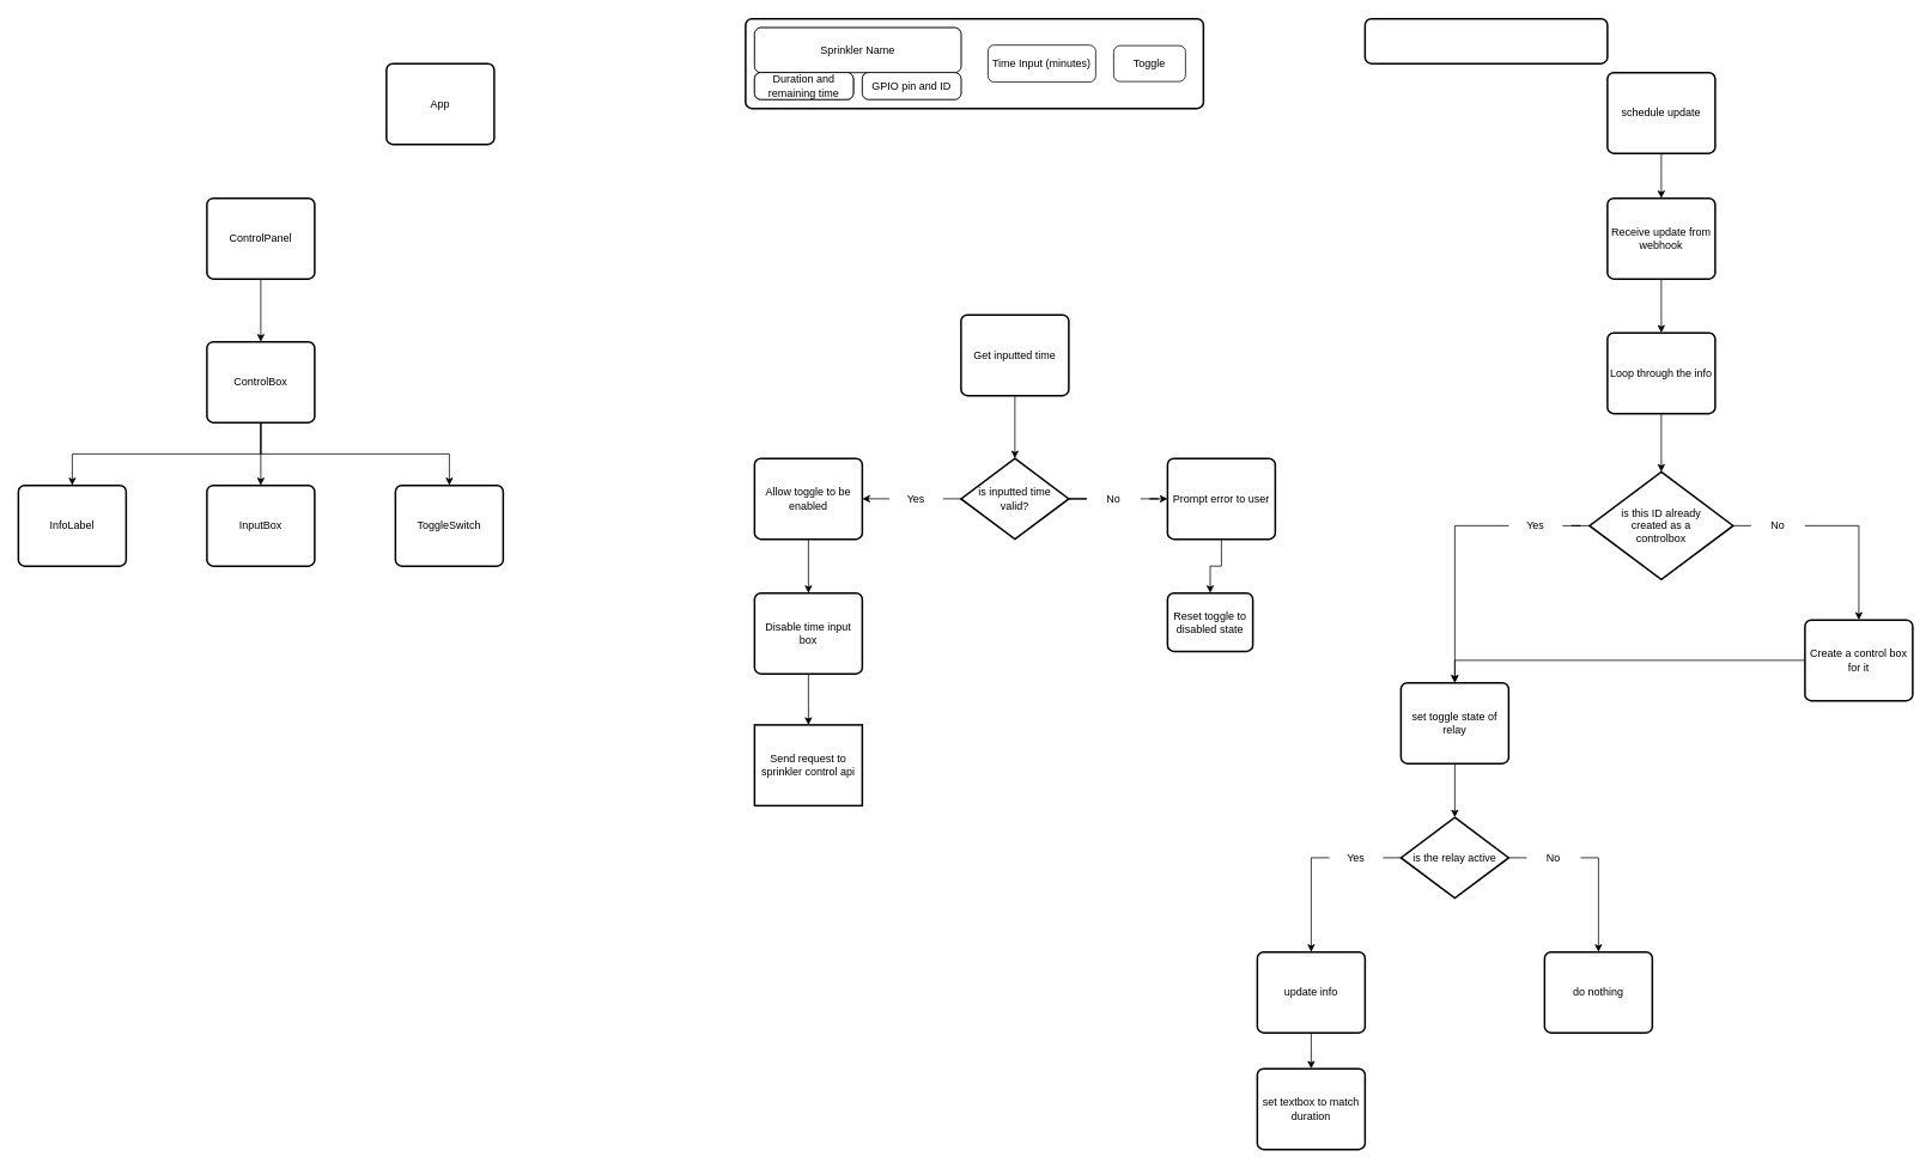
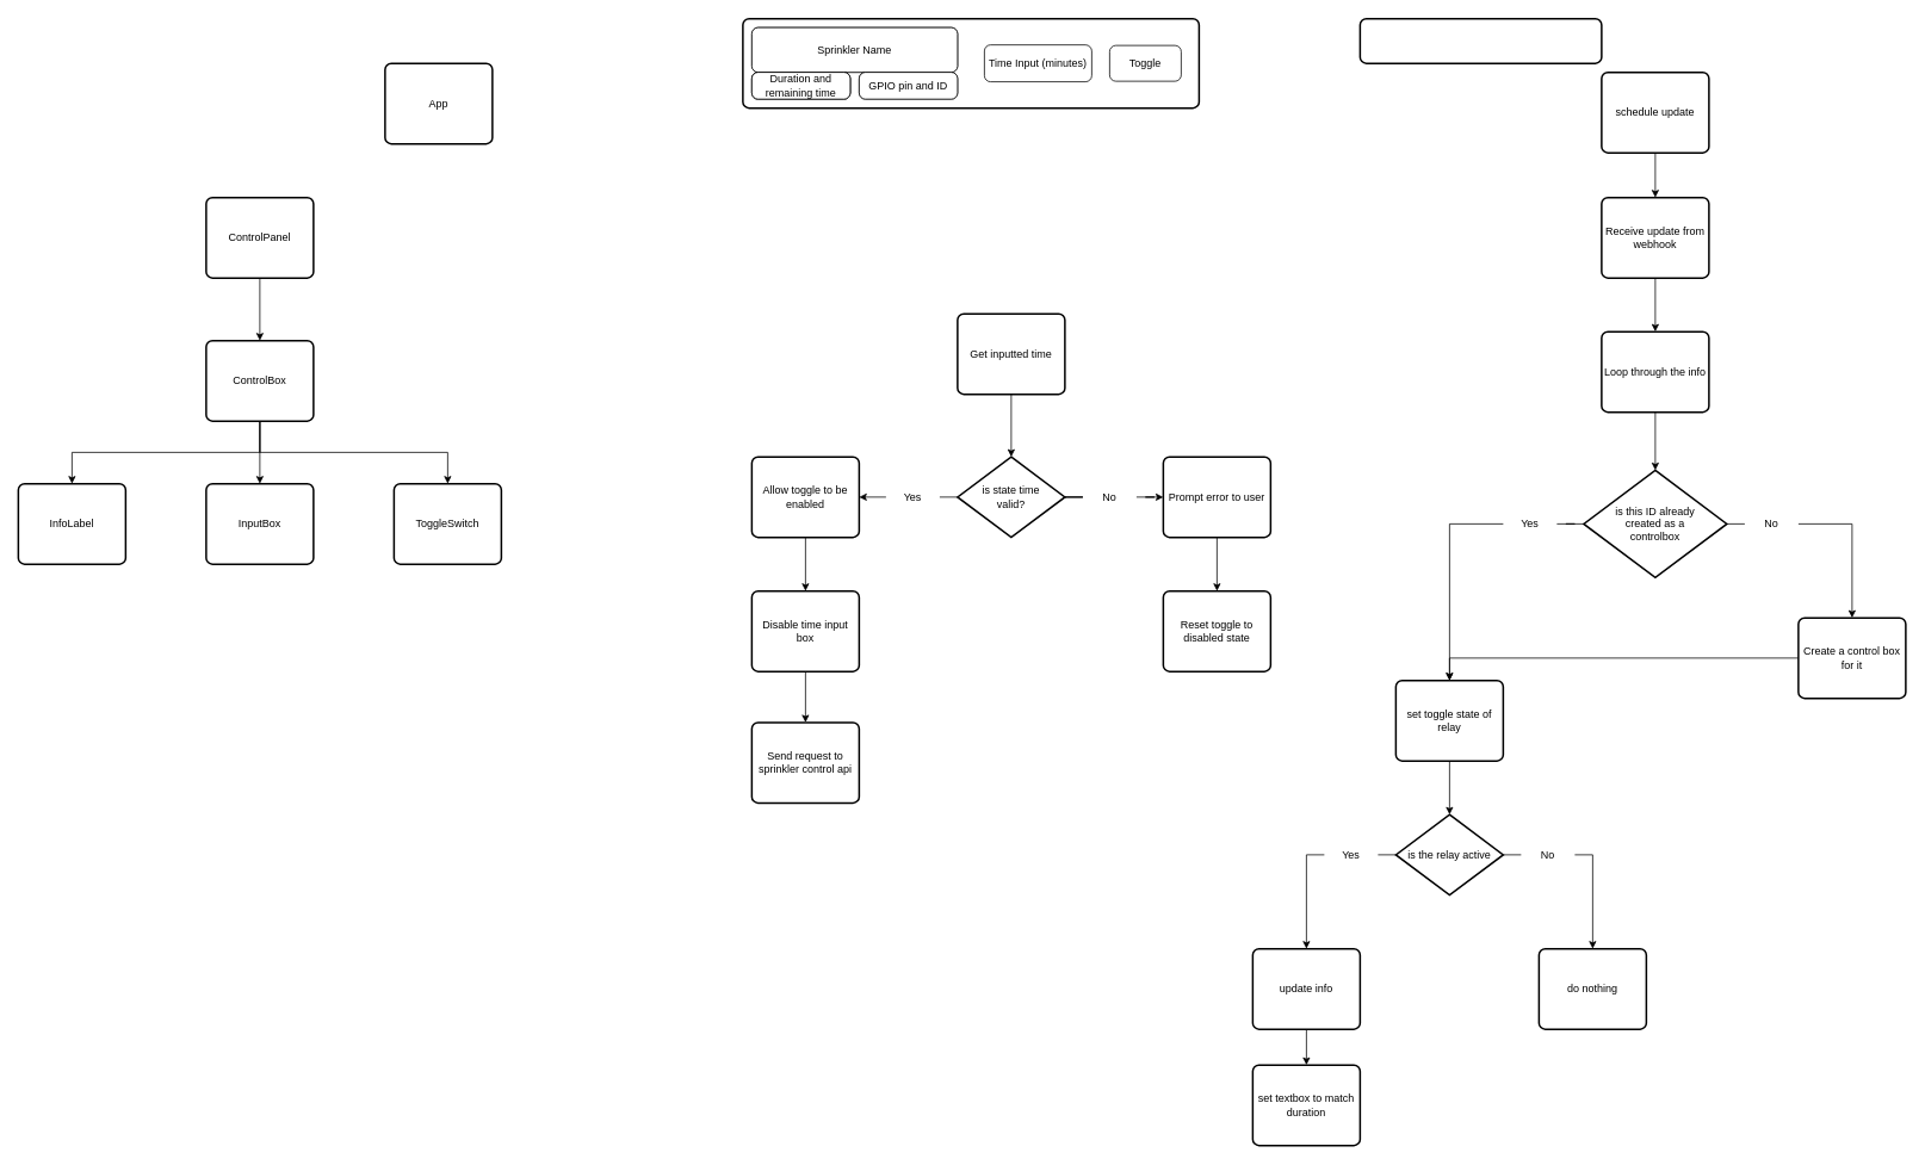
  <mxCell id="0" />
  <mxCell id="1" parent="0" />
  <mxCell id="2" value="App" style="rounded=1;whiteSpace=wrap;html=1;absoluteArcSize=1;arcSize=14;strokeWidth=2;fontFamily=Helvetica;fontSize=12;fontColor=default;fillColor=default;" parent="1" vertex="1"><mxGeometry x="430" y="70" width="120" height="90" as="geometry" /></mxCell>
  <mxCell id="3" value="" style="rounded=1;whiteSpace=wrap;html=1;absoluteArcSize=1;arcSize=14;strokeWidth=2;fontFamily=Helvetica;fontSize=12;fontColor=default;fillColor=default;" parent="1" vertex="1"><mxGeometry x="830" y="20" width="510" height="100" as="geometry" /></mxCell>
  <mxCell id="4" value="Toggle" style="rounded=1;whiteSpace=wrap;html=1;absoluteArcSize=1;arcSize=14;strokeWidth=1;fontFamily=Helvetica;fontSize=12;fontColor=default;fillColor=default;" parent="1" vertex="1"><mxGeometry x="1240" y="50.01" width="80" height="40" as="geometry" /></mxCell>
  <mxCell id="5" value="Time Input (minutes)" style="rounded=1;whiteSpace=wrap;html=1;absoluteArcSize=1;arcSize=14;strokeWidth=1;fontFamily=Helvetica;fontSize=12;fontColor=default;fillColor=default;" parent="1" vertex="1"><mxGeometry x="1100" y="49.38" width="120" height="41.25" as="geometry" /></mxCell>
  <mxCell id="6" value="Sprinkler Name" style="rounded=1;whiteSpace=wrap;html=1;absoluteArcSize=1;arcSize=14;strokeWidth=1;fontFamily=Helvetica;fontSize=12;fontColor=default;fillColor=default;" parent="1" vertex="1"><mxGeometry x="840" y="30" width="230" height="50" as="geometry" /></mxCell>
  <mxCell id="7" value="Duration and remaining time" style="rounded=1;whiteSpace=wrap;html=1;absoluteArcSize=1;arcSize=14;strokeWidth=1;fontFamily=Helvetica;fontSize=12;fontColor=default;fillColor=default;" parent="1" vertex="1"><mxGeometry x="840" y="80" width="110" height="30" as="geometry" /></mxCell>
  <mxCell id="8" value="GPIO pin and ID" style="rounded=1;whiteSpace=wrap;html=1;absoluteArcSize=1;arcSize=14;strokeWidth=1;fontFamily=Helvetica;fontSize=12;fontColor=default;fillColor=default;" parent="1" vertex="1"><mxGeometry x="960" y="80" width="110" height="30" as="geometry" /></mxCell>
  <mxCell id="9" style="edgeStyle=orthogonalEdgeStyle;rounded=0;orthogonalLoop=1;jettySize=auto;html=1;exitX=0.5;exitY=1;exitDx=0;exitDy=0;" parent="1" source="10" target="14" edge="1"><mxGeometry relative="1" as="geometry" /></mxCell>
  <mxCell id="10" value="ControlPanel" style="rounded=1;whiteSpace=wrap;html=1;absoluteArcSize=1;arcSize=14;strokeWidth=2;fontFamily=Helvetica;fontSize=12;fontColor=default;fillColor=default;" parent="1" vertex="1"><mxGeometry x="230" y="220" width="120" height="90" as="geometry" /></mxCell>
  <mxCell id="11" style="edgeStyle=orthogonalEdgeStyle;rounded=0;orthogonalLoop=1;jettySize=auto;html=1;exitX=0.5;exitY=1;exitDx=0;exitDy=0;entryX=0.5;entryY=0;entryDx=0;entryDy=0;" parent="1" source="14" target="15" edge="1"><mxGeometry relative="1" as="geometry" /></mxCell>
  <mxCell id="12" style="edgeStyle=orthogonalEdgeStyle;rounded=0;orthogonalLoop=1;jettySize=auto;html=1;exitX=0.5;exitY=1;exitDx=0;exitDy=0;entryX=0.5;entryY=0;entryDx=0;entryDy=0;" parent="1" source="14" target="16" edge="1"><mxGeometry relative="1" as="geometry" /></mxCell>
  <mxCell id="13" style="edgeStyle=orthogonalEdgeStyle;rounded=0;orthogonalLoop=1;jettySize=auto;html=1;exitX=0.5;exitY=1;exitDx=0;exitDy=0;" parent="1" source="14" target="17" edge="1"><mxGeometry relative="1" as="geometry" /></mxCell>
  <mxCell id="14" value="ControlBox" style="rounded=1;whiteSpace=wrap;html=1;absoluteArcSize=1;arcSize=14;strokeWidth=2;fontFamily=Helvetica;fontSize=12;fontColor=default;fillColor=default;" parent="1" vertex="1"><mxGeometry x="230" y="380" width="120" height="90" as="geometry" /></mxCell>
  <mxCell id="15" value="InfoLabel" style="rounded=1;whiteSpace=wrap;html=1;absoluteArcSize=1;arcSize=14;strokeWidth=2;fontFamily=Helvetica;fontSize=12;fontColor=default;fillColor=default;" parent="1" vertex="1"><mxGeometry x="20" y="540" width="120" height="90" as="geometry" /></mxCell>
  <mxCell id="16" value="InputBox" style="rounded=1;whiteSpace=wrap;html=1;absoluteArcSize=1;arcSize=14;strokeWidth=2;fontFamily=Helvetica;fontSize=12;fontColor=default;fillColor=default;" parent="1" vertex="1"><mxGeometry x="230" y="540" width="120" height="90" as="geometry" /></mxCell>
  <mxCell id="17" value="ToggleSwitch" style="rounded=1;whiteSpace=wrap;html=1;absoluteArcSize=1;arcSize=14;strokeWidth=2;fontFamily=Helvetica;fontSize=12;fontColor=default;fillColor=default;" parent="1" vertex="1"><mxGeometry x="440" y="540" width="120" height="90" as="geometry" /></mxCell>
  <mxCell id="18" value="Sprinkler Name" style="rounded=1;whiteSpace=wrap;html=1;absoluteArcSize=1;arcSize=14;strokeWidth=1;fontFamily=Helvetica;fontSize=12;fontColor=default;fillColor=default;" parent="1" vertex="1"><mxGeometry x="840" y="30" width="230" height="50" as="geometry" /></mxCell>
  <mxCell id="19" value="Duration and remaining time" style="rounded=1;whiteSpace=wrap;html=1;absoluteArcSize=1;arcSize=14;strokeWidth=1;fontFamily=Helvetica;fontSize=12;fontColor=default;fillColor=default;" parent="1" vertex="1"><mxGeometry x="840" y="80" width="110" height="30" as="geometry" /></mxCell>
  <mxCell id="20" value="GPIO pin and ID" style="rounded=1;whiteSpace=wrap;html=1;absoluteArcSize=1;arcSize=14;strokeWidth=1;fontFamily=Helvetica;fontSize=12;fontColor=default;fillColor=default;" parent="1" vertex="1"><mxGeometry x="960" y="80" width="110" height="30" as="geometry" /></mxCell>
  <mxCell id="21" value="Duration and remaining time" style="rounded=1;whiteSpace=wrap;html=1;absoluteArcSize=1;arcSize=14;strokeWidth=1;fontFamily=Helvetica;fontSize=12;fontColor=default;fillColor=default;" parent="1" vertex="1"><mxGeometry x="840" y="80" width="110" height="30" as="geometry" /></mxCell>
  <mxCell id="22" style="edgeStyle=orthogonalEdgeStyle;rounded=0;orthogonalLoop=1;jettySize=auto;html=1;exitX=0.5;exitY=1;exitDx=0;exitDy=0;" parent="1" source="23" target="26" edge="1"><mxGeometry relative="1" as="geometry" /></mxCell>
  <mxCell id="23" value="Get inputted time" style="rounded=1;whiteSpace=wrap;html=1;absoluteArcSize=1;arcSize=14;strokeWidth=2;fontFamily=Helvetica;fontSize=12;fontColor=default;fillColor=default;" parent="1" vertex="1"><mxGeometry x="1070" y="350" width="120" height="90" as="geometry" /></mxCell>
  <mxCell id="24" style="edgeStyle=orthogonalEdgeStyle;rounded=0;orthogonalLoop=1;jettySize=auto;html=1;exitX=1;exitY=0.5;exitDx=0;exitDy=0;exitPerimeter=0;startArrow=none;" parent="1" source="30" target="28" edge="1"><mxGeometry relative="1" as="geometry" /></mxCell>
  <mxCell id="25" style="edgeStyle=orthogonalEdgeStyle;rounded=0;orthogonalLoop=1;jettySize=auto;html=1;exitX=0;exitY=0.5;exitDx=0;exitDy=0;exitPerimeter=0;entryX=1;entryY=0.5;entryDx=0;entryDy=0;startArrow=none;" parent="1" source="34" target="33" edge="1"><mxGeometry relative="1" as="geometry" /></mxCell>
- <mxCell id="26" value="is inputted time&lt;br&gt;valid?" style="strokeWidth=2;html=1;shape=mxgraph.flowchart.decision;whiteSpace=wrap;rounded=1;fontFamily=Helvetica;fontSize=12;fontColor=default;fillColor=default;" parent="1" vertex="1"><mxGeometry x="1070" y="510" width="120" height="90" as="geometry" /></mxCell>
+ <mxCell id="26" value="is state time&lt;br&gt;valid?" style="strokeWidth=2;html=1;shape=mxgraph.flowchart.decision;whiteSpace=wrap;rounded=1;fontFamily=Helvetica;fontSize=12;fontColor=default;fillColor=default;" parent="1" vertex="1"><mxGeometry x="1070" y="510" width="120" height="90" as="geometry" /></mxCell>
  <mxCell id="27" value="" style="edgeStyle=orthogonalEdgeStyle;rounded=0;orthogonalLoop=1;jettySize=auto;html=1;" parent="1" source="28" target="29" edge="1"><mxGeometry relative="1" as="geometry" /></mxCell>
  <mxCell id="28" value="Prompt error to user" style="rounded=1;whiteSpace=wrap;html=1;absoluteArcSize=1;arcSize=14;strokeWidth=2;fontFamily=Helvetica;fontSize=12;fontColor=default;fillColor=default;" parent="1" vertex="1"><mxGeometry x="1300" y="510" width="120" height="90" as="geometry" /></mxCell>
- <mxCell id="29" value="Reset toggle to disabled state" style="rounded=1;whiteSpace=wrap;html=1;absoluteArcSize=1;arcSize=14;strokeWidth=2;fontFamily=Helvetica;fontSize=12;fontColor=default;fillColor=default;" parent="1" vertex="1"><mxGeometry x="1300" y="660" width="95" height="65" as="geometry" /></mxCell>
+ <mxCell id="29" value="Reset toggle to disabled state" style="rounded=1;whiteSpace=wrap;html=1;absoluteArcSize=1;arcSize=14;strokeWidth=2;fontFamily=Helvetica;fontSize=12;fontColor=default;fillColor=default;" parent="1" vertex="1"><mxGeometry x="1300" y="660" width="120" height="90" as="geometry" /></mxCell>
  <mxCell id="30" value="No" style="text;html=1;strokeColor=none;fillColor=none;align=center;verticalAlign=middle;whiteSpace=wrap;rounded=0;" parent="1" vertex="1"><mxGeometry x="1210" y="540" width="60" height="30" as="geometry" /></mxCell>
  <mxCell id="31" value="" style="edgeStyle=orthogonalEdgeStyle;rounded=0;orthogonalLoop=1;jettySize=auto;html=1;exitX=1;exitY=0.5;exitDx=0;exitDy=0;exitPerimeter=0;endArrow=none;" parent="1" source="26" target="30" edge="1"><mxGeometry relative="1" as="geometry"><mxPoint x="1190" y="555" as="sourcePoint" /><mxPoint x="1340" y="555" as="targetPoint" /></mxGeometry></mxCell>
  <mxCell id="32" style="edgeStyle=orthogonalEdgeStyle;rounded=0;orthogonalLoop=1;jettySize=auto;html=1;exitX=0.5;exitY=1;exitDx=0;exitDy=0;entryX=0.5;entryY=0;entryDx=0;entryDy=0;" parent="1" source="33" target="37" edge="1"><mxGeometry relative="1" as="geometry" /></mxCell>
  <mxCell id="33" value="Allow toggle to be enabled" style="rounded=1;whiteSpace=wrap;html=1;absoluteArcSize=1;arcSize=14;strokeWidth=2;fontFamily=Helvetica;fontSize=12;fontColor=default;fillColor=default;" parent="1" vertex="1"><mxGeometry x="840" y="510" width="120" height="90" as="geometry" /></mxCell>
  <mxCell id="34" value="Yes" style="text;html=1;strokeColor=none;fillColor=none;align=center;verticalAlign=middle;whiteSpace=wrap;rounded=0;" parent="1" vertex="1"><mxGeometry x="990" y="540" width="60" height="30" as="geometry" /></mxCell>
  <mxCell id="35" value="" style="edgeStyle=orthogonalEdgeStyle;rounded=0;orthogonalLoop=1;jettySize=auto;html=1;exitX=0;exitY=0.5;exitDx=0;exitDy=0;exitPerimeter=0;entryX=1;entryY=0.5;entryDx=0;entryDy=0;endArrow=none;" parent="1" source="26" target="34" edge="1"><mxGeometry relative="1" as="geometry"><mxPoint x="1070" y="555" as="sourcePoint" /><mxPoint x="920" y="555" as="targetPoint" /></mxGeometry></mxCell>
  <mxCell id="36" style="edgeStyle=orthogonalEdgeStyle;rounded=0;orthogonalLoop=1;jettySize=auto;html=1;exitX=0.5;exitY=1;exitDx=0;exitDy=0;entryX=0.5;entryY=0;entryDx=0;entryDy=0;" parent="1" source="37" target="38" edge="1"><mxGeometry relative="1" as="geometry" /></mxCell>
  <mxCell id="37" value="Disable time input box" style="rounded=1;whiteSpace=wrap;html=1;absoluteArcSize=1;arcSize=14;strokeWidth=2;fontFamily=Helvetica;fontSize=12;fontColor=default;fillColor=default;" parent="1" vertex="1"><mxGeometry x="840" y="660" width="120" height="90" as="geometry" /></mxCell>
- <mxCell id="38" value="Send request to sprinkler control api" style="whiteSpace=wrap;html=1;absoluteArcSize=1;arcSize=14;strokeWidth=2;fontFamily=Helvetica;fontSize=12;fontColor=default;fillColor=default;rounded=0;" parent="1" vertex="1"><mxGeometry x="840" y="807" width="120" height="90" as="geometry" /></mxCell>
+ <mxCell id="38" value="Send request to sprinkler control api" style="rounded=1;whiteSpace=wrap;html=1;absoluteArcSize=1;arcSize=14;strokeWidth=2;fontFamily=Helvetica;fontSize=12;fontColor=default;fillColor=default;" parent="1" vertex="1"><mxGeometry x="840" y="807" width="120" height="90" as="geometry" /></mxCell>
  <mxCell id="39" style="edgeStyle=orthogonalEdgeStyle;rounded=0;orthogonalLoop=1;jettySize=auto;html=1;exitX=0.5;exitY=1;exitDx=0;exitDy=0;entryX=0.5;entryY=0;entryDx=0;entryDy=0;" parent="1" source="40" target="42" edge="1"><mxGeometry relative="1" as="geometry" /></mxCell>
  <mxCell id="40" value="Receive update from webhook" style="rounded=1;whiteSpace=wrap;html=1;absoluteArcSize=1;arcSize=14;strokeWidth=2;fontFamily=Helvetica;fontSize=12;fontColor=default;fillColor=default;" parent="1" vertex="1"><mxGeometry x="1790" y="220" width="120" height="90" as="geometry" /></mxCell>
  <mxCell id="41" style="edgeStyle=orthogonalEdgeStyle;rounded=0;orthogonalLoop=1;jettySize=auto;html=1;exitX=0.5;exitY=1;exitDx=0;exitDy=0;" parent="1" source="42" target="44" edge="1"><mxGeometry relative="1" as="geometry" /></mxCell>
  <mxCell id="42" value="Loop through the info" style="rounded=1;whiteSpace=wrap;html=1;absoluteArcSize=1;arcSize=14;strokeWidth=2;fontFamily=Helvetica;fontSize=12;fontColor=default;fillColor=default;" parent="1" vertex="1"><mxGeometry x="1790" y="370" width="120" height="90" as="geometry" /></mxCell>
  <mxCell id="43" style="edgeStyle=orthogonalEdgeStyle;rounded=0;orthogonalLoop=1;jettySize=auto;html=1;exitX=1;exitY=0.5;exitDx=0;exitDy=0;exitPerimeter=0;entryX=0.5;entryY=0;entryDx=0;entryDy=0;startArrow=none;" parent="1" source="50" target="46" edge="1"><mxGeometry relative="1" as="geometry" /></mxCell>
  <mxCell id="44" value="is this ID already&lt;br&gt;created as a&lt;br&gt;controlbox" style="strokeWidth=2;html=1;shape=mxgraph.flowchart.decision;whiteSpace=wrap;rounded=1;fontFamily=Helvetica;fontSize=12;fontColor=default;fillColor=default;" parent="1" vertex="1"><mxGeometry x="1770" y="525" width="160" height="120" as="geometry" /></mxCell>
  <mxCell id="45" style="edgeStyle=orthogonalEdgeStyle;rounded=0;orthogonalLoop=1;jettySize=auto;html=1;exitX=0;exitY=0.5;exitDx=0;exitDy=0;entryX=0.5;entryY=0;entryDx=0;entryDy=0;" parent="1" source="46" target="56" edge="1"><mxGeometry relative="1" as="geometry"><mxPoint x="1620" y="760" as="targetPoint" /></mxGeometry></mxCell>
  <mxCell id="46" value="Create a control box for it" style="rounded=1;whiteSpace=wrap;html=1;absoluteArcSize=1;arcSize=14;strokeWidth=2;fontFamily=Helvetica;fontSize=12;fontColor=default;fillColor=default;" parent="1" vertex="1"><mxGeometry x="2010" y="690" width="120" height="90" as="geometry" /></mxCell>
  <mxCell id="47" style="edgeStyle=orthogonalEdgeStyle;rounded=0;orthogonalLoop=1;jettySize=auto;html=1;exitX=0;exitY=0.5;exitDx=0;exitDy=0;entryX=0.5;entryY=0;entryDx=0;entryDy=0;" parent="1" source="48" target="56" edge="1"><mxGeometry relative="1" as="geometry"><mxPoint x="1620" y="760" as="targetPoint" /></mxGeometry></mxCell>
  <mxCell id="48" value="Yes" style="text;html=1;strokeColor=none;fillColor=none;align=center;verticalAlign=middle;whiteSpace=wrap;rounded=0;" parent="1" vertex="1"><mxGeometry x="1680" y="570" width="60" height="30" as="geometry" /></mxCell>
  <mxCell id="49" value="" style="edgeStyle=orthogonalEdgeStyle;rounded=0;orthogonalLoop=1;jettySize=auto;html=1;exitX=0;exitY=0.5;exitDx=0;exitDy=0;exitPerimeter=0;endArrow=none;" parent="1" source="44" target="48" edge="1"><mxGeometry relative="1" as="geometry"><mxPoint x="1770" y="585" as="sourcePoint" /><mxPoint x="1680" y="585" as="targetPoint" /></mxGeometry></mxCell>
  <mxCell id="50" value="No" style="text;html=1;strokeColor=none;fillColor=none;align=center;verticalAlign=middle;whiteSpace=wrap;rounded=0;" parent="1" vertex="1"><mxGeometry x="1950" y="570" width="60" height="30" as="geometry" /></mxCell>
  <mxCell id="51" value="" style="edgeStyle=orthogonalEdgeStyle;rounded=0;orthogonalLoop=1;jettySize=auto;html=1;exitX=1;exitY=0.5;exitDx=0;exitDy=0;exitPerimeter=0;entryX=0;entryY=0.5;entryDx=0;entryDy=0;endArrow=none;" parent="1" source="44" target="50" edge="1"><mxGeometry relative="1" as="geometry"><mxPoint x="1930" y="585" as="sourcePoint" /><mxPoint x="2020" y="585" as="targetPoint" /></mxGeometry></mxCell>
  <mxCell id="52" value="" style="rounded=1;whiteSpace=wrap;html=1;absoluteArcSize=1;arcSize=14;strokeWidth=2;fontFamily=Helvetica;fontSize=12;fontColor=default;fillColor=default;" parent="1" vertex="1"><mxGeometry x="1520" y="20" width="270" height="50" as="geometry" /></mxCell>
  <mxCell id="53" style="edgeStyle=orthogonalEdgeStyle;rounded=0;orthogonalLoop=1;jettySize=auto;html=1;exitX=0.5;exitY=1;exitDx=0;exitDy=0;entryX=0.5;entryY=0;entryDx=0;entryDy=0;" parent="1" source="54" target="40" edge="1"><mxGeometry relative="1" as="geometry" /></mxCell>
  <mxCell id="54" value="schedule update" style="rounded=1;whiteSpace=wrap;html=1;absoluteArcSize=1;arcSize=14;strokeWidth=2;fontFamily=Helvetica;fontSize=12;fontColor=default;fillColor=default;" parent="1" vertex="1"><mxGeometry x="1790" y="80" width="120" height="90" as="geometry" /></mxCell>
  <mxCell id="55" style="edgeStyle=orthogonalEdgeStyle;rounded=0;orthogonalLoop=1;jettySize=auto;html=1;exitX=0.5;exitY=1;exitDx=0;exitDy=0;entryX=0.5;entryY=0;entryDx=0;entryDy=0;entryPerimeter=0;" parent="1" source="56" target="59" edge="1"><mxGeometry relative="1" as="geometry" /></mxCell>
  <mxCell id="56" value="set toggle state of relay" style="rounded=1;whiteSpace=wrap;html=1;absoluteArcSize=1;arcSize=14;strokeWidth=2;fontFamily=Helvetica;fontSize=12;fontColor=default;fillColor=default;" parent="1" vertex="1"><mxGeometry x="1560" y="760" width="120" height="90" as="geometry" /></mxCell>
  <mxCell id="57" style="edgeStyle=orthogonalEdgeStyle;rounded=0;orthogonalLoop=1;jettySize=auto;html=1;exitX=0;exitY=0.5;exitDx=0;exitDy=0;exitPerimeter=0;entryX=0.5;entryY=0;entryDx=0;entryDy=0;startArrow=none;" parent="1" source="63" target="61" edge="1"><mxGeometry relative="1" as="geometry" /></mxCell>
  <mxCell id="58" style="edgeStyle=orthogonalEdgeStyle;rounded=0;orthogonalLoop=1;jettySize=auto;html=1;exitX=1;exitY=0.5;exitDx=0;exitDy=0;exitPerimeter=0;entryX=0.5;entryY=0;entryDx=0;entryDy=0;startArrow=none;" parent="1" source="65" target="62" edge="1"><mxGeometry relative="1" as="geometry" /></mxCell>
  <mxCell id="59" value="is the relay active" style="strokeWidth=2;html=1;shape=mxgraph.flowchart.decision;whiteSpace=wrap;rounded=1;fontFamily=Helvetica;fontSize=12;fontColor=default;fillColor=default;" parent="1" vertex="1"><mxGeometry x="1560" y="910" width="120" height="90" as="geometry" /></mxCell>
  <mxCell id="60" style="edgeStyle=orthogonalEdgeStyle;rounded=0;orthogonalLoop=1;jettySize=auto;html=1;exitX=0.5;exitY=1;exitDx=0;exitDy=0;" parent="1" source="61" target="67" edge="1"><mxGeometry relative="1" as="geometry" /></mxCell>
  <mxCell id="61" value="update info" style="rounded=1;whiteSpace=wrap;html=1;absoluteArcSize=1;arcSize=14;strokeWidth=2;fontFamily=Helvetica;fontSize=12;fontColor=default;fillColor=default;" parent="1" vertex="1"><mxGeometry x="1400" y="1060" width="120" height="90" as="geometry" /></mxCell>
  <mxCell id="62" value="do nothing" style="rounded=1;whiteSpace=wrap;html=1;absoluteArcSize=1;arcSize=14;strokeWidth=2;fontFamily=Helvetica;fontSize=12;fontColor=default;fillColor=default;" parent="1" vertex="1"><mxGeometry x="1720" y="1060" width="120" height="90" as="geometry" /></mxCell>
  <mxCell id="63" value="Yes" style="text;html=1;strokeColor=none;fillColor=none;align=center;verticalAlign=middle;whiteSpace=wrap;rounded=0;" parent="1" vertex="1"><mxGeometry x="1480" y="940" width="60" height="30" as="geometry" /></mxCell>
  <mxCell id="64" value="" style="edgeStyle=orthogonalEdgeStyle;rounded=0;orthogonalLoop=1;jettySize=auto;html=1;exitX=0;exitY=0.5;exitDx=0;exitDy=0;exitPerimeter=0;entryX=1;entryY=0.5;entryDx=0;entryDy=0;endArrow=none;" parent="1" source="59" target="63" edge="1"><mxGeometry relative="1" as="geometry"><mxPoint x="1560" y="955" as="sourcePoint" /><mxPoint x="1460" y="955" as="targetPoint" /></mxGeometry></mxCell>
  <mxCell id="65" value="No" style="text;html=1;strokeColor=none;fillColor=none;align=center;verticalAlign=middle;whiteSpace=wrap;rounded=0;" parent="1" vertex="1"><mxGeometry x="1700" y="940" width="60" height="30" as="geometry" /></mxCell>
  <mxCell id="66" value="" style="edgeStyle=orthogonalEdgeStyle;rounded=0;orthogonalLoop=1;jettySize=auto;html=1;exitX=1;exitY=0.5;exitDx=0;exitDy=0;exitPerimeter=0;entryX=0;entryY=0.5;entryDx=0;entryDy=0;endArrow=none;" parent="1" source="59" target="65" edge="1"><mxGeometry relative="1" as="geometry"><mxPoint x="1680" y="955" as="sourcePoint" /><mxPoint x="1770" y="955" as="targetPoint" /></mxGeometry></mxCell>
  <mxCell id="67" value="set textbox to match duration" style="rounded=1;whiteSpace=wrap;html=1;absoluteArcSize=1;arcSize=14;strokeWidth=2;fontFamily=Helvetica;fontSize=12;fontColor=default;fillColor=default;" parent="1" vertex="1"><mxGeometry x="1400" y="1190" width="120" height="90" as="geometry" /></mxCell>
